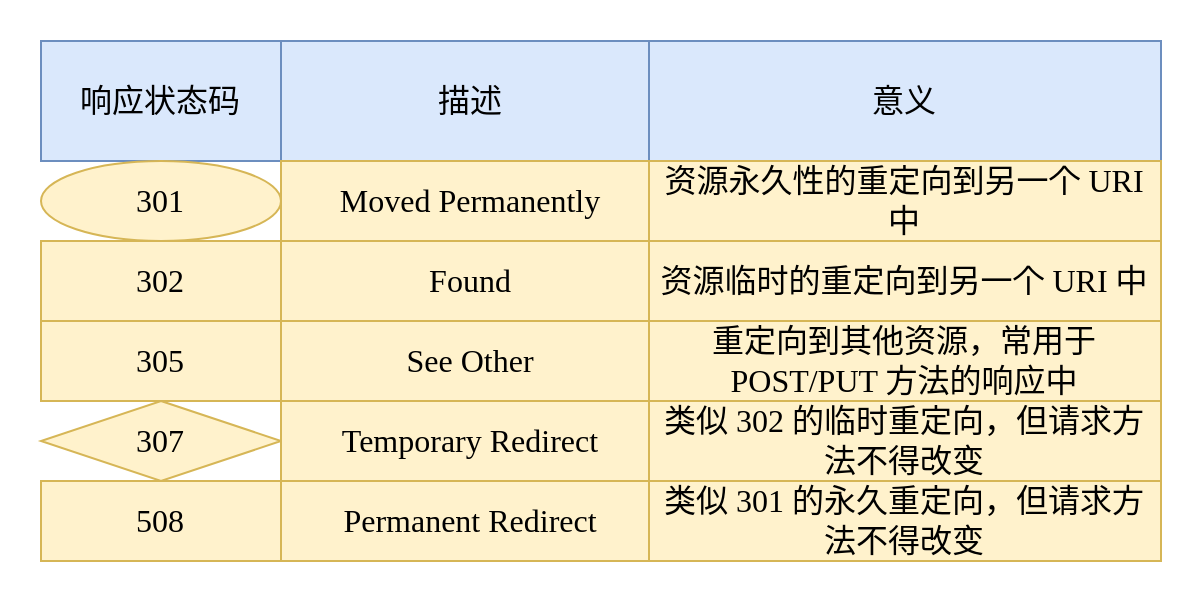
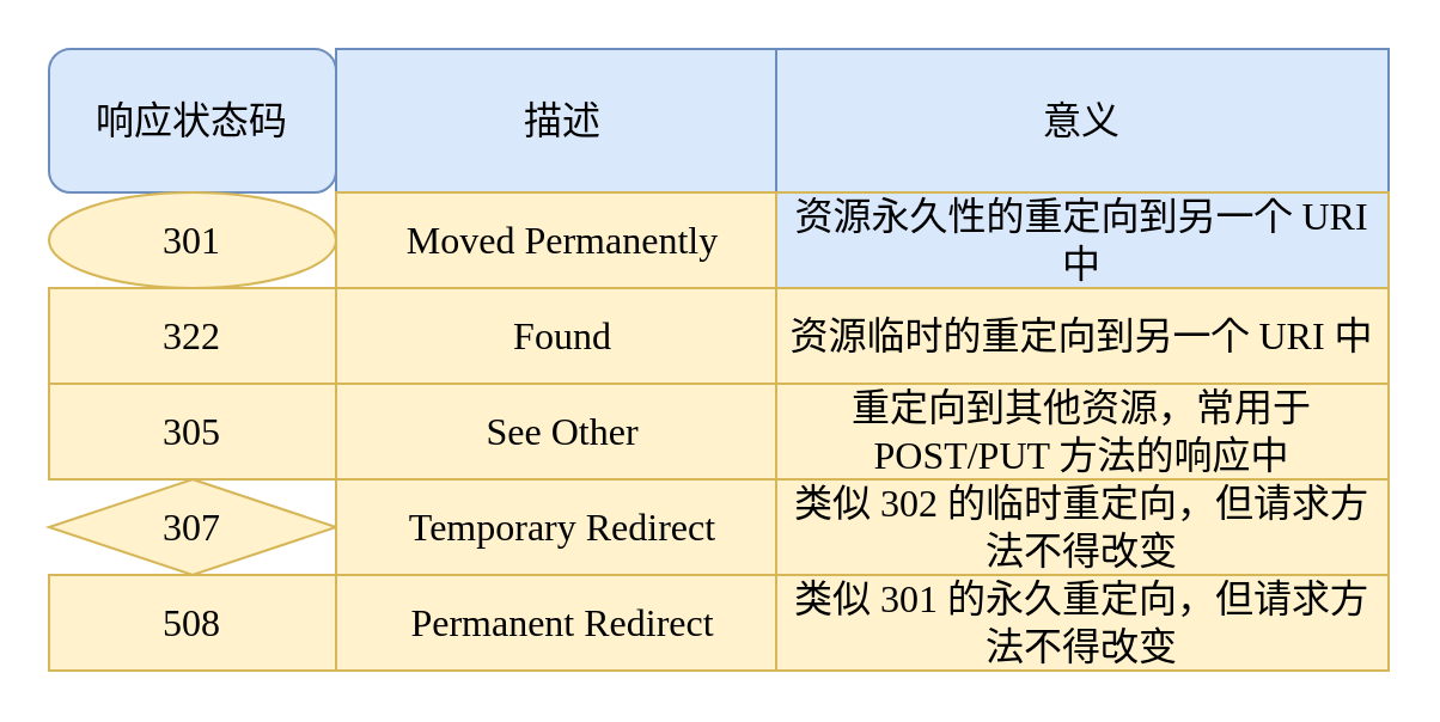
  <mxCell id="0" />
  <mxCell id="1" parent="0" />
- <mxCell id="2" value="响应状态码" style="rounded=0;whiteSpace=wrap;fontSize=16;fontFamily=Times New Roman;html=1;fillColor=#dae8fc;strokeColor=#6c8ebf;" vertex="1" parent="1"><mxGeometry x="20" y="20" width="120" height="60" as="geometry" /></mxCell>
+ <mxCell id="2" value="响应状态码" style="whiteSpace=wrap;fontSize=16;fontFamily=Times New Roman;html=1;fillColor=#dae8fc;strokeColor=#6c8ebf;rounded=1;" vertex="1" parent="1"><mxGeometry x="20" y="20" width="120" height="60" as="geometry" /></mxCell>
  <mxCell id="3" value="描述" style="rounded=0;whiteSpace=wrap;fontSize=16;fontFamily=Times New Roman;html=1;fillColor=#dae8fc;strokeColor=#6c8ebf;" vertex="1" parent="1"><mxGeometry x="140" y="20" width="190" height="60" as="geometry" /></mxCell>
  <mxCell id="4" value="意义" style="rounded=0;whiteSpace=wrap;fontSize=16;fontFamily=Times New Roman;html=1;fillColor=#dae8fc;strokeColor=#6c8ebf;" vertex="1" parent="1"><mxGeometry x="324" y="20" width="256" height="60" as="geometry" /></mxCell>
  <mxCell id="5" value="301" style="ellipse;whiteSpace=wrap;fontSize=16;fontFamily=Times New Roman;html=1;fillColor=#fff2cc;strokeColor=#d6b656;" vertex="1" parent="1"><mxGeometry x="20" y="80" width="120" height="40" as="geometry" /></mxCell>
- <mxCell id="6" value="302" style="rounded=0;whiteSpace=wrap;fontSize=16;fontFamily=Times New Roman;html=1;fillColor=#fff2cc;strokeColor=#d6b656;" vertex="1" parent="1"><mxGeometry x="20" y="120" width="120" height="40" as="geometry" /></mxCell>
+ <mxCell id="6" value="322" style="rounded=0;whiteSpace=wrap;fontSize=16;fontFamily=Times New Roman;html=1;fillColor=#fff2cc;strokeColor=#d6b656;" vertex="1" parent="1"><mxGeometry x="20" y="120" width="120" height="40" as="geometry" /></mxCell>
  <mxCell id="7" value="305" style="rounded=0;whiteSpace=wrap;fontSize=16;fontFamily=Times New Roman;html=1;fillColor=#fff2cc;strokeColor=#d6b656;" vertex="1" parent="1"><mxGeometry x="20" y="160" width="120" height="40" as="geometry" /></mxCell>
  <mxCell id="8" value="307" style="rhombus;whiteSpace=wrap;fontSize=16;fontFamily=Times New Roman;html=1;fillColor=#fff2cc;strokeColor=#d6b656;" vertex="1" parent="1"><mxGeometry x="20" y="200" width="120" height="40" as="geometry" /></mxCell>
  <mxCell id="9" value="508" style="rounded=0;whiteSpace=wrap;fontSize=16;fontFamily=Times New Roman;html=1;fillColor=#fff2cc;strokeColor=#d6b656;" vertex="1" parent="1"><mxGeometry x="20" y="240" width="120" height="40" as="geometry" /></mxCell>
  <mxCell id="10" value="Moved Permanently" style="rounded=0;whiteSpace=wrap;fontSize=16;fontFamily=Times New Roman;html=1;fillColor=#fff2cc;strokeColor=#d6b656;" vertex="1" parent="1"><mxGeometry x="140" y="80" width="190" height="40" as="geometry" /></mxCell>
  <mxCell id="11" value="Found" style="rounded=0;whiteSpace=wrap;fontSize=16;fontFamily=Times New Roman;html=1;fillColor=#fff2cc;strokeColor=#d6b656;" vertex="1" parent="1"><mxGeometry x="140" y="120" width="190" height="40" as="geometry" /></mxCell>
  <mxCell id="12" value="See Other" style="rounded=0;whiteSpace=wrap;fontSize=16;fontFamily=Times New Roman;html=1;fillColor=#fff2cc;strokeColor=#d6b656;" vertex="1" parent="1"><mxGeometry x="140" y="160" width="190" height="40" as="geometry" /></mxCell>
  <mxCell id="13" value="Temporary Redirect" style="rounded=0;whiteSpace=wrap;fontSize=16;fontFamily=Times New Roman;html=1;fillColor=#fff2cc;strokeColor=#d6b656;" vertex="1" parent="1"><mxGeometry x="140" y="200" width="190" height="40" as="geometry" /></mxCell>
  <mxCell id="14" value="Permanent Redirect" style="rounded=0;whiteSpace=wrap;fontSize=16;fontFamily=Times New Roman;fontStyle=0;html=1;fillColor=#fff2cc;strokeColor=#d6b656;" vertex="1" parent="1"><mxGeometry x="140" y="240" width="190" height="40" as="geometry" /></mxCell>
- <mxCell id="15" value="资源永久性的重定向到另一个 URI 中" style="rounded=0;whiteSpace=wrap;fontSize=16;fontFamily=Times New Roman;html=1;fillColor=#fff2cc;strokeColor=#d6b656;" vertex="1" parent="1"><mxGeometry x="324" y="80" width="256" height="40" as="geometry" /></mxCell>
+ <mxCell id="15" value="资源永久性的重定向到另一个 URI 中" style="rounded=0;whiteSpace=wrap;fontSize=16;fontFamily=Times New Roman;html=1;fillColor=#dae8fc;strokeColor=#d6b656;" vertex="1" parent="1"><mxGeometry x="324" y="80" width="256" height="40" as="geometry" /></mxCell>
  <mxCell id="16" value="资源临时的重定向到另一个 URI 中" style="rounded=0;whiteSpace=wrap;fontSize=16;fontFamily=Times New Roman;html=1;fillColor=#fff2cc;strokeColor=#d6b656;" vertex="1" parent="1"><mxGeometry x="324" y="120" width="256" height="40" as="geometry" /></mxCell>
  <mxCell id="17" value="重定向到其他资源，常用于 POST/PUT 方法的响应中" style="rounded=0;whiteSpace=wrap;fontSize=16;fontFamily=Times New Roman;html=1;fillColor=#fff2cc;strokeColor=#d6b656;" vertex="1" parent="1"><mxGeometry x="324" y="160" width="256" height="40" as="geometry" /></mxCell>
  <mxCell id="18" value="类似 302 的临时重定向，但请求方法不得改变" style="rounded=0;whiteSpace=wrap;fontSize=16;fontFamily=Times New Roman;html=1;fillColor=#fff2cc;strokeColor=#d6b656;" vertex="1" parent="1"><mxGeometry x="324" y="200" width="256" height="40" as="geometry" /></mxCell>
  <mxCell id="19" value="类似 301 的永久重定向，但请求方法不得改变" style="rounded=0;whiteSpace=wrap;fontSize=16;fontFamily=Times New Roman;html=1;fillColor=#fff2cc;strokeColor=#d6b656;" vertex="1" parent="1"><mxGeometry x="324" y="240" width="256" height="40" as="geometry" /></mxCell>
